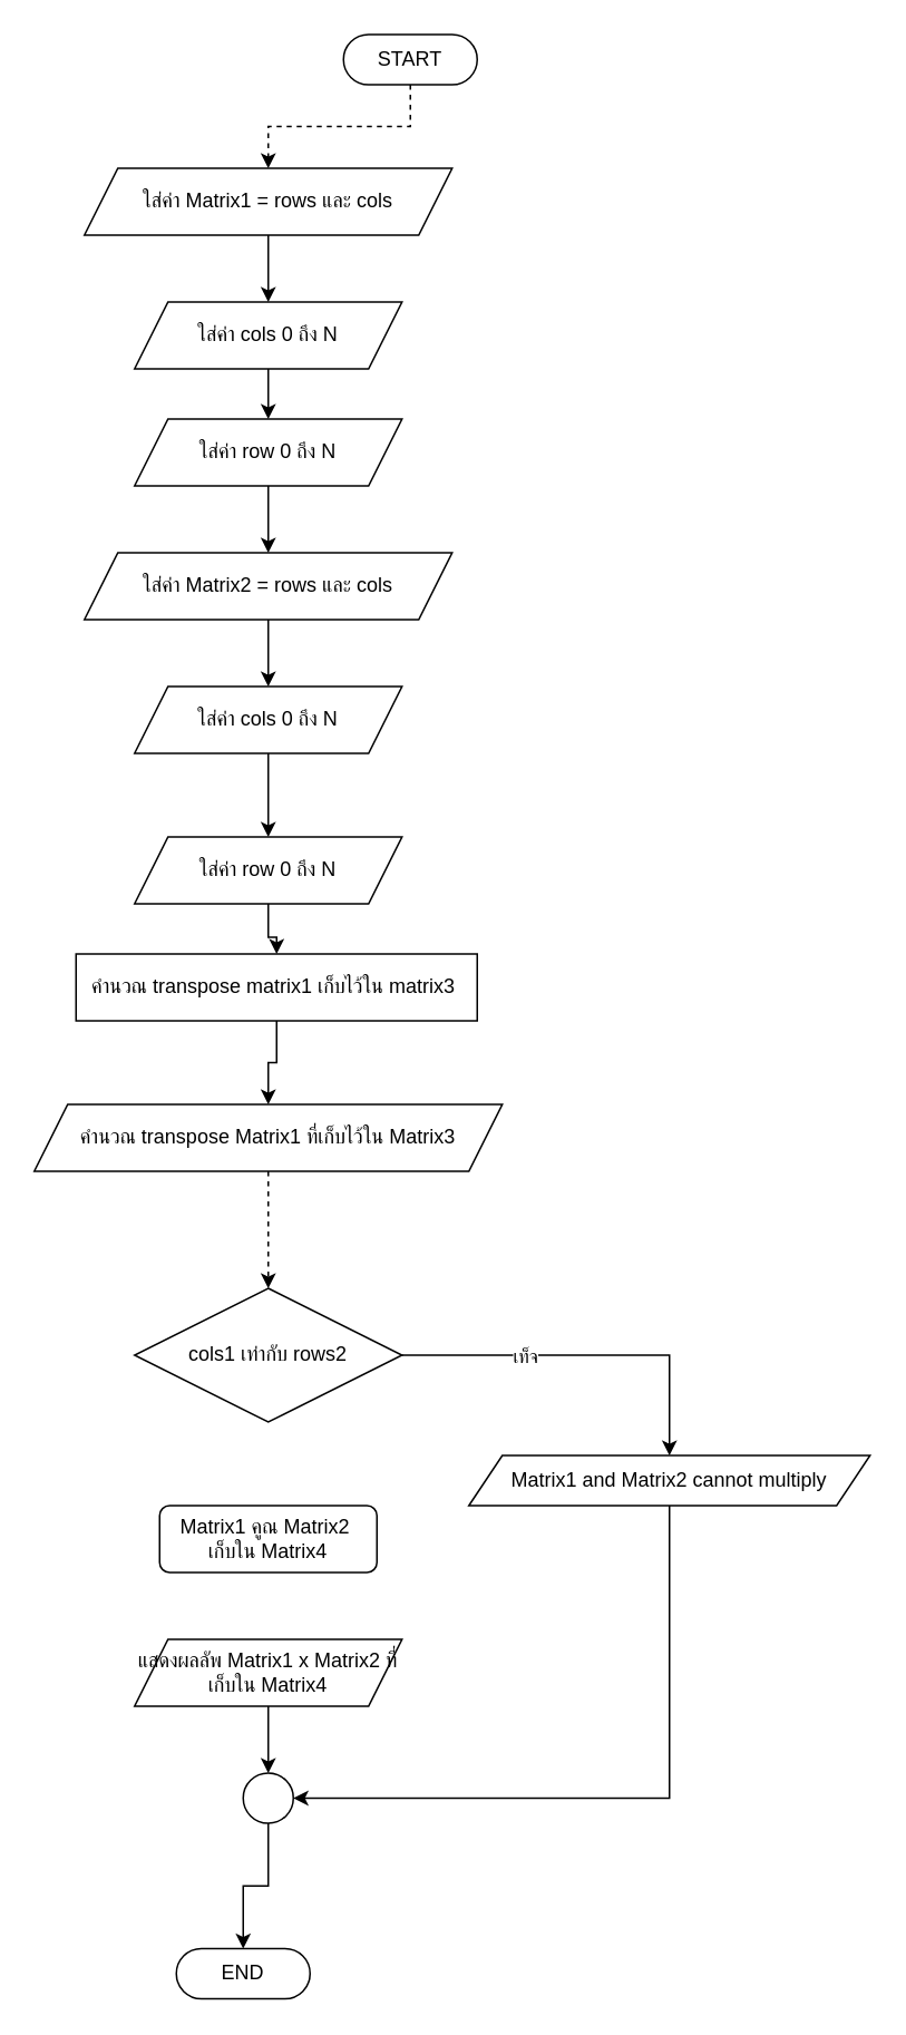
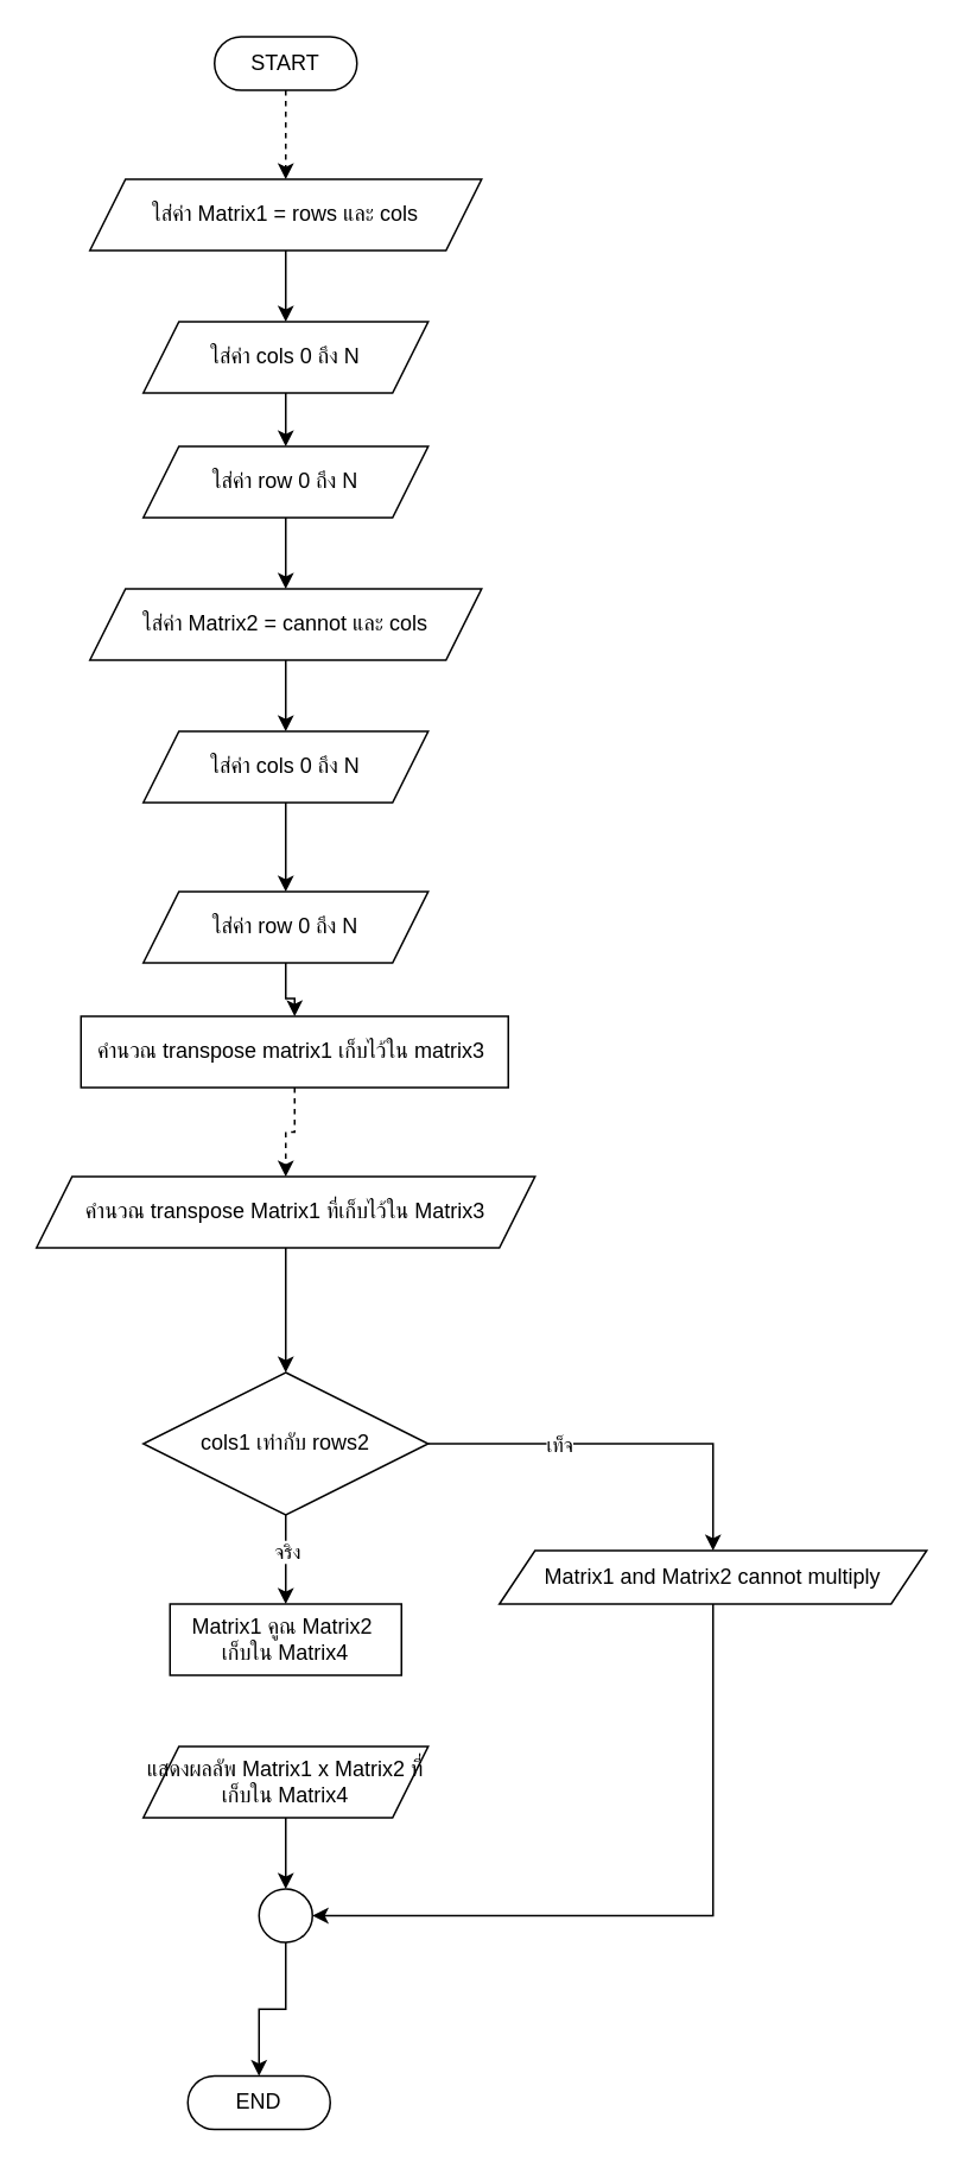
  <mxCell id="0" />
  <mxCell id="1" parent="0" />
  <mxCell id="2" value="" style="edgeStyle=orthogonalEdgeStyle;rounded=0;orthogonalLoop=1;jettySize=auto;html=1;dashed=1;" edge="1" parent="1" source="3" target="6"><mxGeometry relative="1" as="geometry" /></mxCell>
- <mxCell id="3" value="START" style="rounded=1;whiteSpace=wrap;html=1;arcSize=50;" parent="1" vertex="1"><mxGeometry x="205" y="20" width="80" height="30" as="geometry" /></mxCell>
+ <mxCell id="3" value="START" style="rounded=1;whiteSpace=wrap;html=1;arcSize=50;" parent="1" vertex="1"><mxGeometry x="120" y="20" width="80" height="30" as="geometry" /></mxCell>
  <mxCell id="4" value="END" style="rounded=1;whiteSpace=wrap;html=1;arcSize=50;" parent="1" vertex="1"><mxGeometry x="105" y="1165" width="80" height="30" as="geometry" /></mxCell>
  <mxCell id="5" value="" style="edgeStyle=orthogonalEdgeStyle;rounded=0;orthogonalLoop=1;jettySize=auto;html=1;" edge="1" parent="1" source="6" target="8"><mxGeometry relative="1" as="geometry" /></mxCell>
  <mxCell id="6" value="ใส่ค่า Matrix1 = rows และ cols" style="shape=parallelogram;perimeter=parallelogramPerimeter;whiteSpace=wrap;html=1;fixedSize=1;" vertex="1" parent="1"><mxGeometry x="50" y="100" width="220" height="40" as="geometry" /></mxCell>
  <mxCell id="7" value="" style="edgeStyle=orthogonalEdgeStyle;rounded=0;orthogonalLoop=1;jettySize=auto;html=1;" edge="1" parent="1" source="8" target="10"><mxGeometry relative="1" as="geometry" /></mxCell>
  <mxCell id="8" value="ใส่ค่า cols 0 ถึง N" style="shape=parallelogram;perimeter=parallelogramPerimeter;whiteSpace=wrap;html=1;fixedSize=1;" vertex="1" parent="1"><mxGeometry x="80" y="180" width="160" height="40" as="geometry" /></mxCell>
  <mxCell id="9" value="" style="edgeStyle=orthogonalEdgeStyle;rounded=0;orthogonalLoop=1;jettySize=auto;html=1;" edge="1" parent="1" source="10" target="12"><mxGeometry relative="1" as="geometry" /></mxCell>
  <mxCell id="10" value="ใส่ค่า row 0 ถึง N" style="shape=parallelogram;perimeter=parallelogramPerimeter;whiteSpace=wrap;html=1;fixedSize=1;" vertex="1" parent="1"><mxGeometry x="80" y="250" width="160" height="40" as="geometry" /></mxCell>
  <mxCell id="11" value="" style="edgeStyle=orthogonalEdgeStyle;rounded=0;orthogonalLoop=1;jettySize=auto;html=1;" edge="1" parent="1" source="12" target="14"><mxGeometry relative="1" as="geometry" /></mxCell>
- <mxCell id="12" value="ใส่ค่า Matrix2 = rows และ cols" style="shape=parallelogram;perimeter=parallelogramPerimeter;whiteSpace=wrap;html=1;fixedSize=1;" vertex="1" parent="1"><mxGeometry x="50" y="330" width="220" height="40" as="geometry" /></mxCell>
+ <mxCell id="12" value="ใส่ค่า Matrix2 = cannot และ cols" style="shape=parallelogram;perimeter=parallelogramPerimeter;whiteSpace=wrap;html=1;fixedSize=1;" vertex="1" parent="1"><mxGeometry x="50" y="330" width="220" height="40" as="geometry" /></mxCell>
  <mxCell id="13" value="" style="edgeStyle=orthogonalEdgeStyle;rounded=0;orthogonalLoop=1;jettySize=auto;html=1;" edge="1" parent="1" source="14" target="16"><mxGeometry relative="1" as="geometry" /></mxCell>
  <mxCell id="14" value="ใส่ค่า cols 0 ถึง N" style="shape=parallelogram;perimeter=parallelogramPerimeter;whiteSpace=wrap;html=1;fixedSize=1;" vertex="1" parent="1"><mxGeometry x="80" y="410" width="160" height="40" as="geometry" /></mxCell>
  <mxCell id="15" value="" style="edgeStyle=orthogonalEdgeStyle;rounded=0;orthogonalLoop=1;jettySize=auto;html=1;" edge="1" parent="1" source="16" target="18"><mxGeometry relative="1" as="geometry"><mxPoint x="160" y="620" as="targetPoint" /></mxGeometry></mxCell>
  <mxCell id="16" value="ใส่ค่า row 0 ถึง N" style="shape=parallelogram;perimeter=parallelogramPerimeter;whiteSpace=wrap;html=1;fixedSize=1;" vertex="1" parent="1"><mxGeometry x="80" y="500" width="160" height="40" as="geometry" /></mxCell>
- <mxCell id="17" value="" style="edgeStyle=orthogonalEdgeStyle;rounded=0;orthogonalLoop=1;jettySize=auto;html=1;" edge="1" parent="1" source="18" target="20"><mxGeometry relative="1" as="geometry" /></mxCell>
+ <mxCell id="17" value="" style="edgeStyle=orthogonalEdgeStyle;rounded=0;orthogonalLoop=1;jettySize=auto;html=1;dashed=1;" edge="1" parent="1" source="18" target="20"><mxGeometry relative="1" as="geometry" /></mxCell>
  <mxCell id="18" value="คำนวณ transpose matrix1 เก็บไว้ใน matrix3&amp;nbsp;" style="rounded=0;whiteSpace=wrap;html=1;" vertex="1" parent="1"><mxGeometry x="45" y="570" width="240" height="40" as="geometry" /></mxCell>
- <mxCell id="19" value="" style="edgeStyle=orthogonalEdgeStyle;rounded=0;orthogonalLoop=1;jettySize=auto;html=1;dashed=1;" edge="1" parent="1" source="20" target="25"><mxGeometry relative="1" as="geometry" /></mxCell>
+ <mxCell id="19" value="" style="edgeStyle=orthogonalEdgeStyle;rounded=0;orthogonalLoop=1;jettySize=auto;html=1;" edge="1" parent="1" source="20" target="25"><mxGeometry relative="1" as="geometry" /></mxCell>
  <mxCell id="20" value="คำนวณ transpose Matrix1 ที่เก็บไว้ใน Matrix3" style="shape=parallelogram;perimeter=parallelogramPerimeter;whiteSpace=wrap;html=1;fixedSize=1;rounded=0;" vertex="1" parent="1"><mxGeometry x="20" y="660" width="280" height="40" as="geometry" /></mxCell>
  <mxCell id="21" style="edgeStyle=orthogonalEdgeStyle;rounded=0;orthogonalLoop=1;jettySize=auto;html=1;exitX=1;exitY=0.5;exitDx=0;exitDy=0;entryX=0.5;entryY=0;entryDx=0;entryDy=0;" edge="1" parent="1" source="25" target="27"><mxGeometry relative="1" as="geometry"><mxPoint x="430" y="860" as="targetPoint" /><mxPoint x="290" y="810" as="sourcePoint" /></mxGeometry></mxCell>
  <mxCell id="22" value="เท็จ" style="edgeLabel;html=1;align=center;verticalAlign=middle;resizable=0;points=[];" vertex="1" connectable="0" parent="21"><mxGeometry x="-0.783" y="1" relative="1" as="geometry"><mxPoint x="49" y="1" as="offset" /></mxGeometry></mxCell>
+ <mxCell id="23" style="edgeStyle=orthogonalEdgeStyle;rounded=0;orthogonalLoop=1;jettySize=auto;html=1;" edge="1" parent="1" source="25" target="28"><mxGeometry relative="1" as="geometry"><mxPoint x="160" y="890" as="targetPoint" /></mxGeometry></mxCell>
+ <mxCell id="24" value="จริง" style="edgeLabel;html=1;align=center;verticalAlign=middle;resizable=0;points=[];" vertex="1" connectable="0" parent="23"><mxGeometry x="-0.166" y="1" relative="1" as="geometry"><mxPoint x="-1" y="-1" as="offset" /></mxGeometry></mxCell>
  <mxCell id="25" value="cols1 เท่ากับ rows2" style="rhombus;whiteSpace=wrap;html=1;rounded=0;" vertex="1" parent="1"><mxGeometry x="80" y="770" width="160" height="80" as="geometry" /></mxCell>
  <mxCell id="26" style="edgeStyle=orthogonalEdgeStyle;rounded=0;orthogonalLoop=1;jettySize=auto;html=1;entryX=1;entryY=0.5;entryDx=0;entryDy=0;" edge="1" parent="1" source="27" target="32"><mxGeometry relative="1" as="geometry"><Array as="points"><mxPoint x="400" y="1075" /></Array></mxGeometry></mxCell>
  <mxCell id="27" value="Matrix1 and Matrix2 cannot multiply" style="shape=parallelogram;perimeter=parallelogramPerimeter;whiteSpace=wrap;html=1;fixedSize=1;" vertex="1" parent="1"><mxGeometry x="280" y="870" width="240" height="30" as="geometry" /></mxCell>
- <mxCell id="28" value="Matrix1 คูณ Matrix2&amp;nbsp;&lt;div&gt;เก็บใน Matrix4&lt;/div&gt;" style="whiteSpace=wrap;html=1;rounded=1;" vertex="1" parent="1"><mxGeometry x="95" y="900" width="130" height="40" as="geometry" /></mxCell>
+ <mxCell id="28" value="Matrix1 คูณ Matrix2&amp;nbsp;&lt;div&gt;เก็บใน Matrix4&lt;/div&gt;" style="rounded=0;whiteSpace=wrap;html=1;" vertex="1" parent="1"><mxGeometry x="95" y="900" width="130" height="40" as="geometry" /></mxCell>
  <mxCell id="29" value="" style="edgeStyle=orthogonalEdgeStyle;rounded=0;orthogonalLoop=1;jettySize=auto;html=1;" edge="1" parent="1" source="30" target="32"><mxGeometry relative="1" as="geometry" /></mxCell>
  <mxCell id="30" value="แสดงผลลัพ Matrix1 x Matrix2 ที่เก็บใน Matrix4" style="shape=parallelogram;perimeter=parallelogramPerimeter;whiteSpace=wrap;html=1;fixedSize=1;rounded=0;" vertex="1" parent="1"><mxGeometry x="80" y="980" width="160" height="40" as="geometry" /></mxCell>
  <mxCell id="31" value="" style="edgeStyle=orthogonalEdgeStyle;rounded=0;orthogonalLoop=1;jettySize=auto;html=1;" edge="1" parent="1" source="32" target="4"><mxGeometry relative="1" as="geometry" /></mxCell>
  <mxCell id="32" value="" style="ellipse;whiteSpace=wrap;html=1;rounded=0;" vertex="1" parent="1"><mxGeometry x="145" y="1060" width="30" height="30" as="geometry" /></mxCell>
